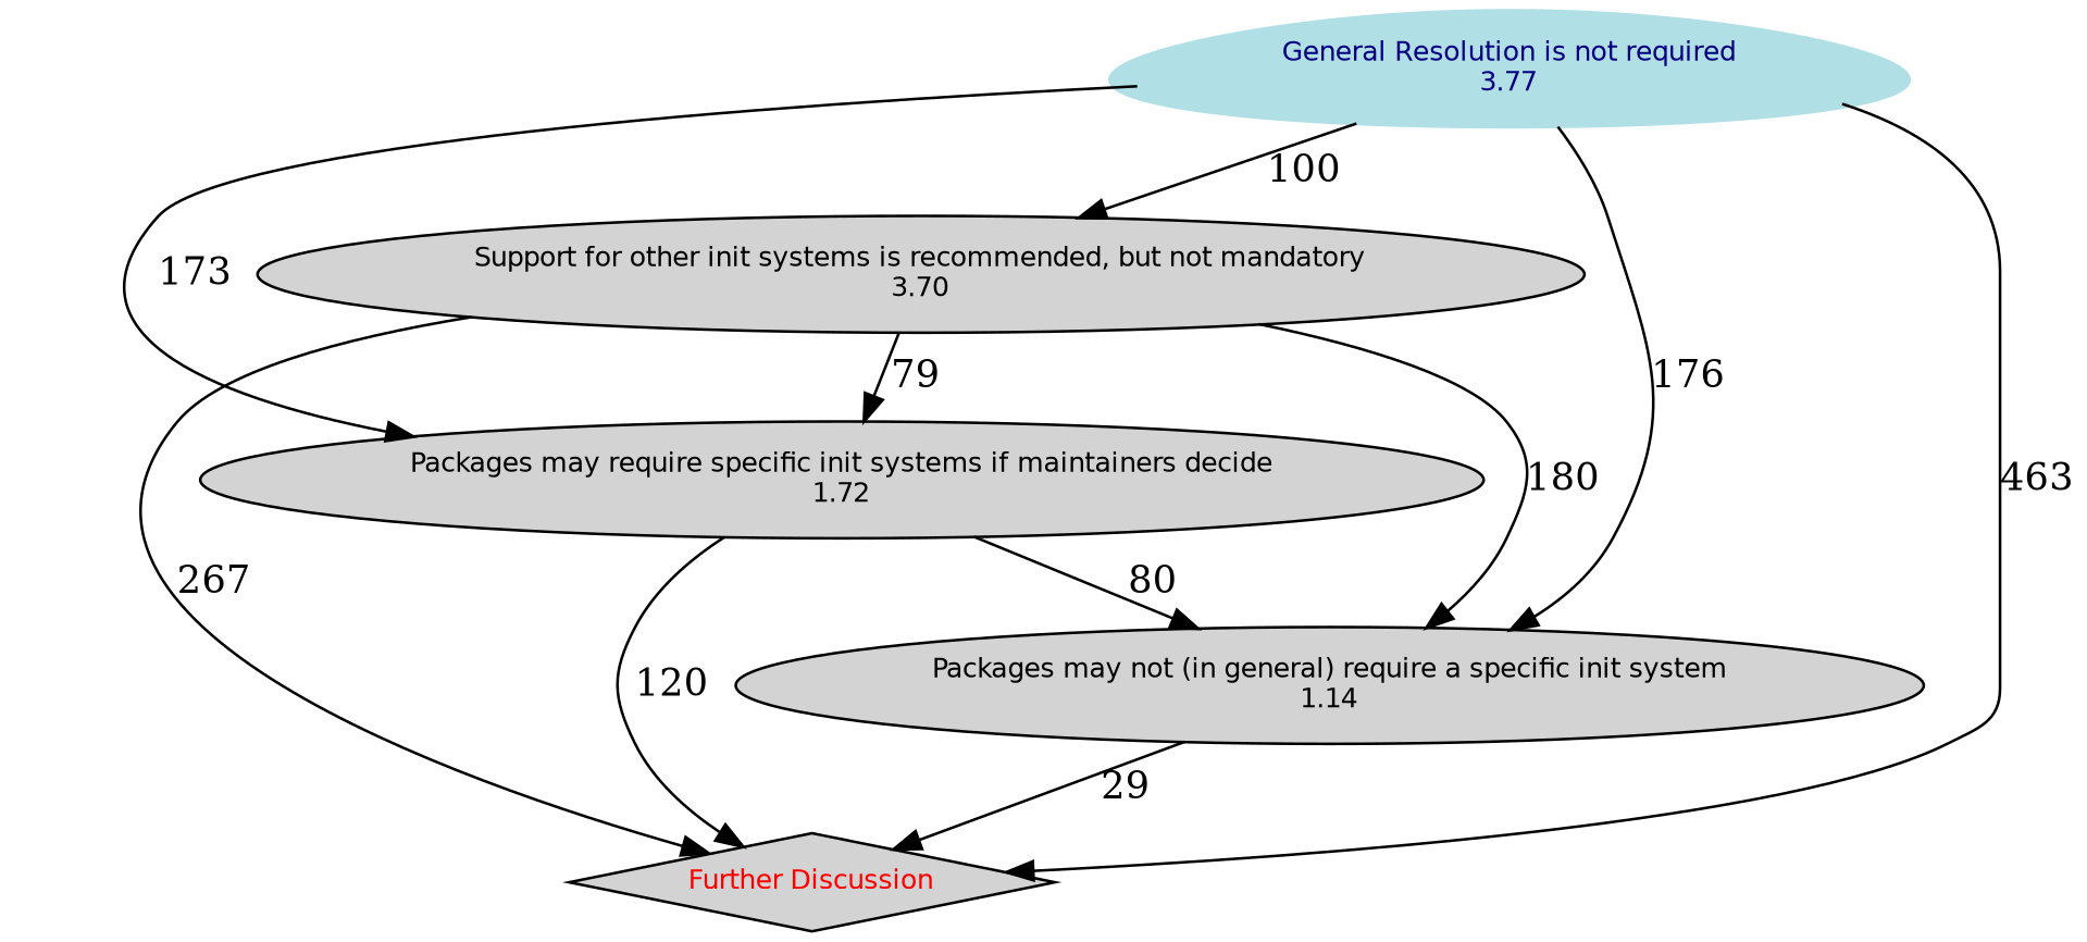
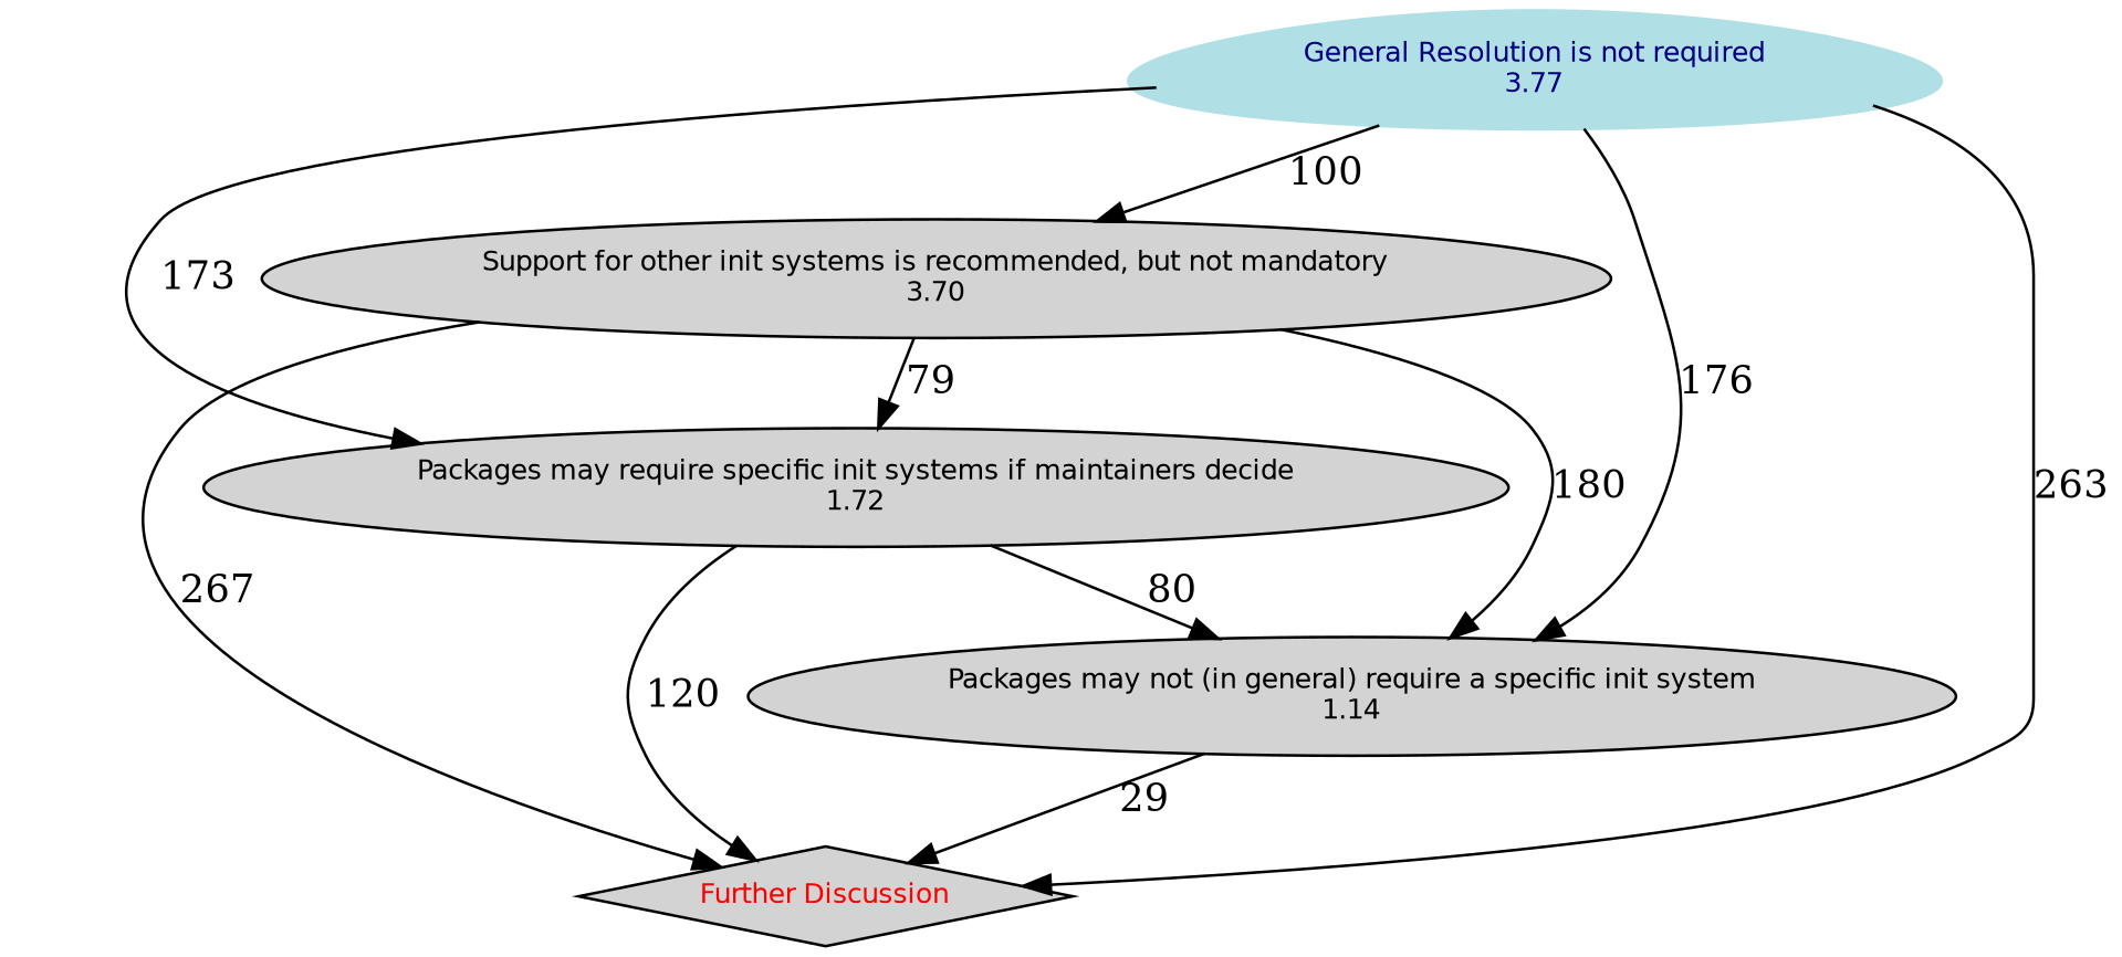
  digraph {
    ranksep=0.25
    node [fontname=Helvetica fontsize=10 style=filled]
    "Packages may not (in general) require a specific init system\n1.14"
    "Further Discussion" [fontcolor=Red shape=diamond]
    "Support for other init systems is recommended, but not mandatory\n3.70"
    "Packages may require specific init systems if maintainers decide\n1.72"
    "General Resolution is not required\n3.77" [color=powderblue fontcolor=NavyBlue shape=egg]
    "Packages may not (in general) require a specific init system\n1.14" -> "Further Discussion" [label=29]
    "Support for other init systems is recommended, but not mandatory\n3.70" -> "Packages may not (in general) require a specific init system\n1.14" [label=180]
    "Support for other init systems is recommended, but not mandatory\n3.70" -> "Further Discussion" [label=267]
    "Support for other init systems is recommended, but not mandatory\n3.70" -> "Packages may require specific init systems if maintainers decide\n1.72" [label=79]
    "Packages may require specific init systems if maintainers decide\n1.72" -> "Packages may not (in general) require a specific init system\n1.14" [label=80]
    "Packages may require specific init systems if maintainers decide\n1.72" -> "Further Discussion" [label=120]
    "General Resolution is not required\n3.77" -> "Packages may not (in general) require a specific init system\n1.14" [label=176]
-   "General Resolution is not required\n3.77" -> "Further Discussion" [label=463]
+   "General Resolution is not required\n3.77" -> "Further Discussion" [label=263]
    "General Resolution is not required\n3.77" -> "Support for other init systems is recommended, but not mandatory\n3.70" [label=100]
    "General Resolution is not required\n3.77" -> "Packages may require specific init systems if maintainers decide\n1.72" [label=173]
  }
